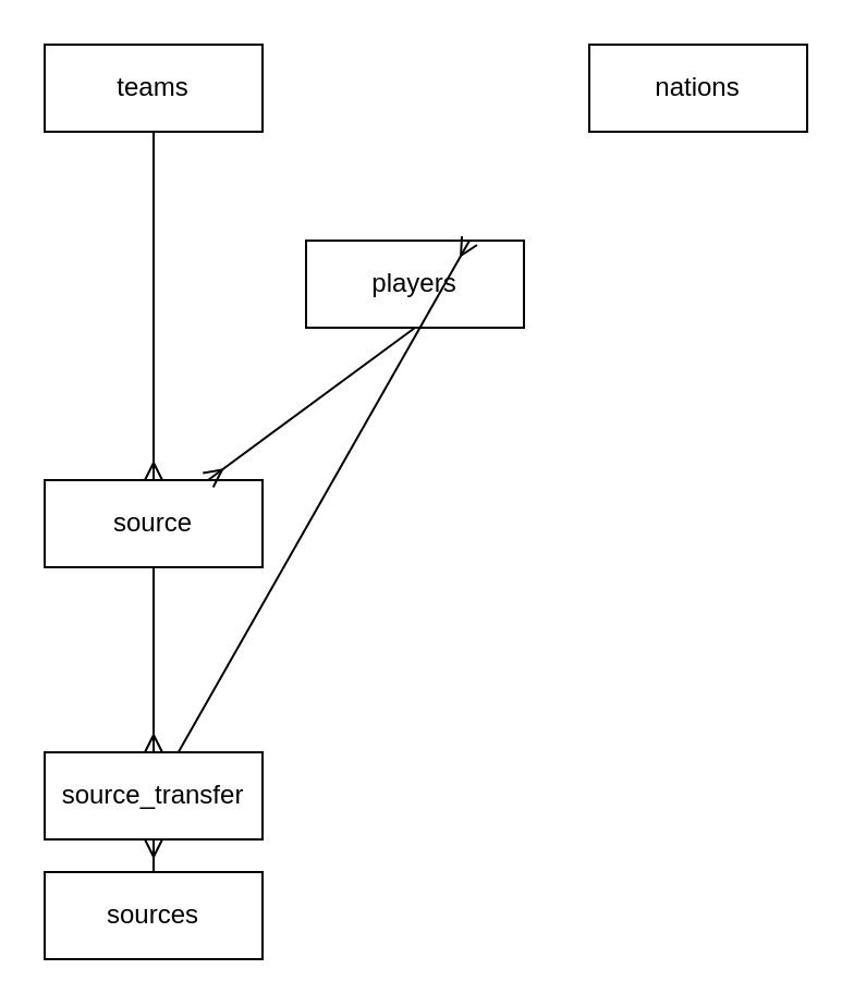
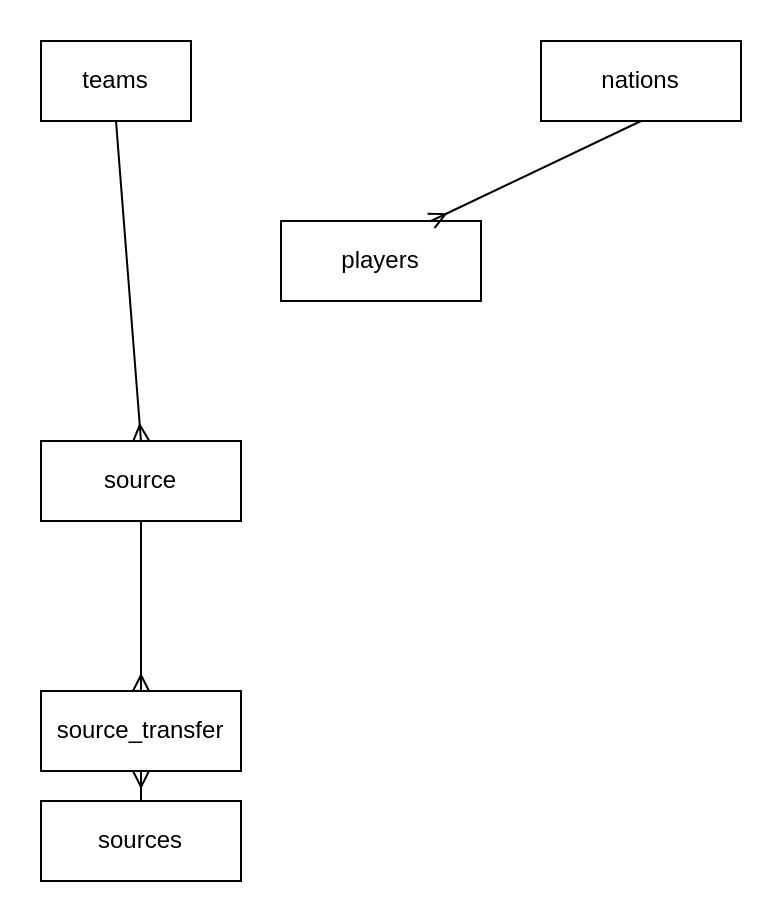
  <mxCell id="0" />
  <mxCell id="1" parent="0" />
  <mxCell id="2" value="players" style="whiteSpace=wrap;html=1;align=center;" vertex="1" parent="1"><mxGeometry x="140" y="110" width="100" height="40" as="geometry" /></mxCell>
- <mxCell id="3" value="teams" style="whiteSpace=wrap;html=1;align=center;" vertex="1" parent="1"><mxGeometry x="20" y="20" width="100" height="40" as="geometry" /></mxCell>
+ <mxCell id="3" value="teams" style="whiteSpace=wrap;html=1;align=center;" vertex="1" parent="1"><mxGeometry x="20" y="20" width="75" height="40" as="geometry" /></mxCell>
  <mxCell id="4" value="sources" style="whiteSpace=wrap;html=1;align=center;" vertex="1" parent="1"><mxGeometry x="20" y="400" width="100" height="40" as="geometry" /></mxCell>
  <mxCell id="5" value="nations" style="whiteSpace=wrap;html=1;align=center;" vertex="1" parent="1"><mxGeometry x="270" y="20" width="100" height="40" as="geometry" /></mxCell>
  <mxCell id="6" value="source" style="whiteSpace=wrap;html=1;align=center;" vertex="1" parent="1"><mxGeometry x="20" y="220" width="100" height="40" as="geometry" /></mxCell>
  <mxCell id="7" value="source_transfer" style="whiteSpace=wrap;html=1;align=center;" vertex="1" parent="1"><mxGeometry x="20" y="345" width="100" height="40" as="geometry" /></mxCell>
- <mxCell id="8" value="" style="endArrow=none;html=1;rounded=0;entryX=0.5;entryY=1;entryDx=0;entryDy=0;exitX=0.75;exitY=0;exitDx=0;exitDy=0;startArrow=ERmany;startFill=0;" edge="1" parent="1" source="6" target="2"><mxGeometry relative="1" as="geometry"><mxPoint x="90" y="170" as="sourcePoint" /><mxPoint x="250" y="170" as="targetPoint" /></mxGeometry></mxCell>
- <mxCell id="9" value="" style="endArrow=none;html=1;rounded=0;exitX=0.75;exitY=0;exitDx=0;exitDy=0;startArrow=ERmany;startFill=0;" edge="1" parent="1" source="2" target="7"><mxGeometry relative="1" as="geometry"><mxPoint x="150" y="100" as="sourcePoint" /><mxPoint x="190" y="170" as="targetPoint" /></mxGeometry></mxCell>
+ <mxCell id="9" value="" style="endArrow=none;html=1;rounded=0;entryX=0.5;entryY=1;entryDx=0;entryDy=0;exitX=0.75;exitY=0;exitDx=0;exitDy=0;startArrow=ERmany;startFill=0;" edge="1" parent="1" source="2" target="5"><mxGeometry relative="1" as="geometry"><mxPoint x="150" y="100" as="sourcePoint" /><mxPoint x="190" y="170" as="targetPoint" /></mxGeometry></mxCell>
  <mxCell id="10" value="" style="endArrow=none;html=1;rounded=0;entryX=0.5;entryY=1;entryDx=0;entryDy=0;startArrow=ERmany;startFill=0;exitX=0.5;exitY=0;exitDx=0;exitDy=0;" edge="1" parent="1" source="6" target="3"><mxGeometry relative="1" as="geometry"><mxPoint x="40" y="140" as="sourcePoint" /><mxPoint x="250" y="150" as="targetPoint" /></mxGeometry></mxCell>
  <mxCell id="11" value="" style="endArrow=none;html=1;rounded=0;entryX=0.5;entryY=1;entryDx=0;entryDy=0;startArrow=ERmany;startFill=0;exitX=0.5;exitY=0;exitDx=0;exitDy=0;" edge="1" parent="1" source="7" target="6"><mxGeometry relative="1" as="geometry"><mxPoint x="120" y="280" as="sourcePoint" /><mxPoint x="250" y="150" as="targetPoint" /></mxGeometry></mxCell>
  <mxCell id="12" value="" style="endArrow=none;html=1;rounded=0;exitX=0.5;exitY=1;exitDx=0;exitDy=0;startArrow=ERmany;startFill=0;entryX=0.5;entryY=0;entryDx=0;entryDy=0;" edge="1" parent="1" source="7" target="4"><mxGeometry relative="1" as="geometry"><mxPoint x="90" y="150" as="sourcePoint" /><mxPoint x="140" y="390" as="targetPoint" /></mxGeometry></mxCell>
